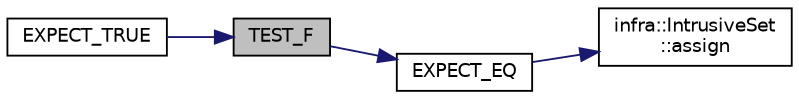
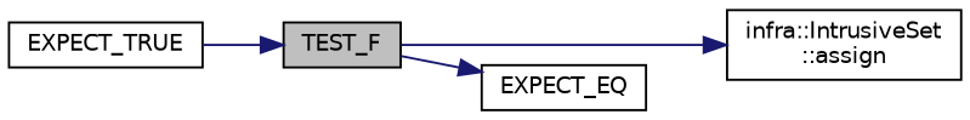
  digraph {
    rankdir=LR
    node [color=black fillcolor=white fontname=Helvetica fontsize=10 shape=record style=filled]
    edge [color=midnightblue fontname=Helvetica fontsize=10 labelfontname=Helvetica labelfontsize=10 style=solid]
    n1 [fillcolor=grey75 fontcolor=black height=0.2 label=TEST_F width=0.4]
    n2 [height=0.2 label="infra::IntrusiveSet\l::assign" width=0.4]
    n3 [height=0.2 label=EXPECT_EQ width=0.4]
    n4 [height=0.2 label=EXPECT_TRUE width=0.4]
-   n3 -> n2
+   n1 -> n2
    n1 -> n3
    n4 -> n1
  }
